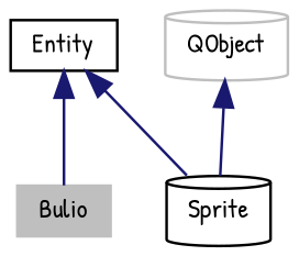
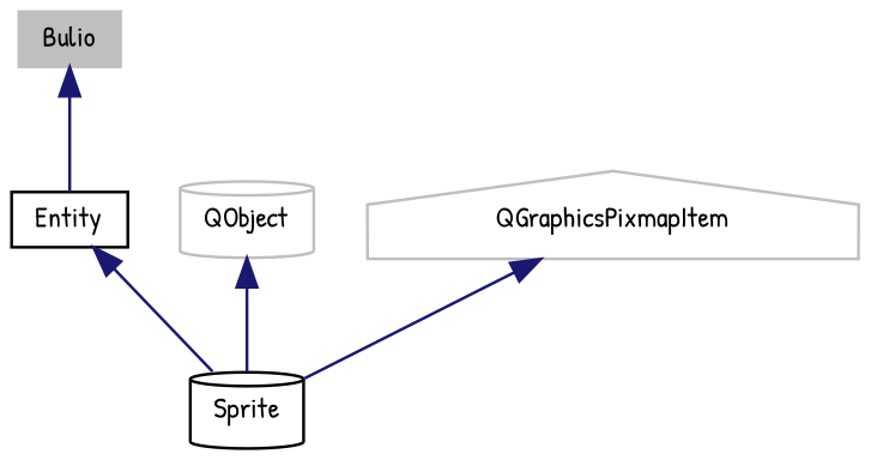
  digraph {
    fontname="Patrick Hand"
    node [color=grey75 fillcolor=white fontname="Patrick Hand" fontsize=10 shape=box style=filled]
    edge [color=midnightblue dir=back fontname="Patrick Hand" fontsize=10 labelfontname=Helvetica labelfontsize=10 style=solid]
    n1 [fillcolor=grey75 fontcolor=black height=0.2 label=Bulio width=0.4]
    n2 [color=black height=0.2 label=Entity width=0.4]
    n3 [color=black height=0.2 label=Sprite shape=cylinder width=0.4]
    n4 [height=0.2 label=QObject shape=cylinder width=0.4]
-   n2 -> n1
+   n5 [height=0.2 label=QGraphicsPixmapItem shape=house width=0.4]
+   n1 -> n2
    n2 -> n3
    n4 -> n3
+   n5 -> n3
  }
